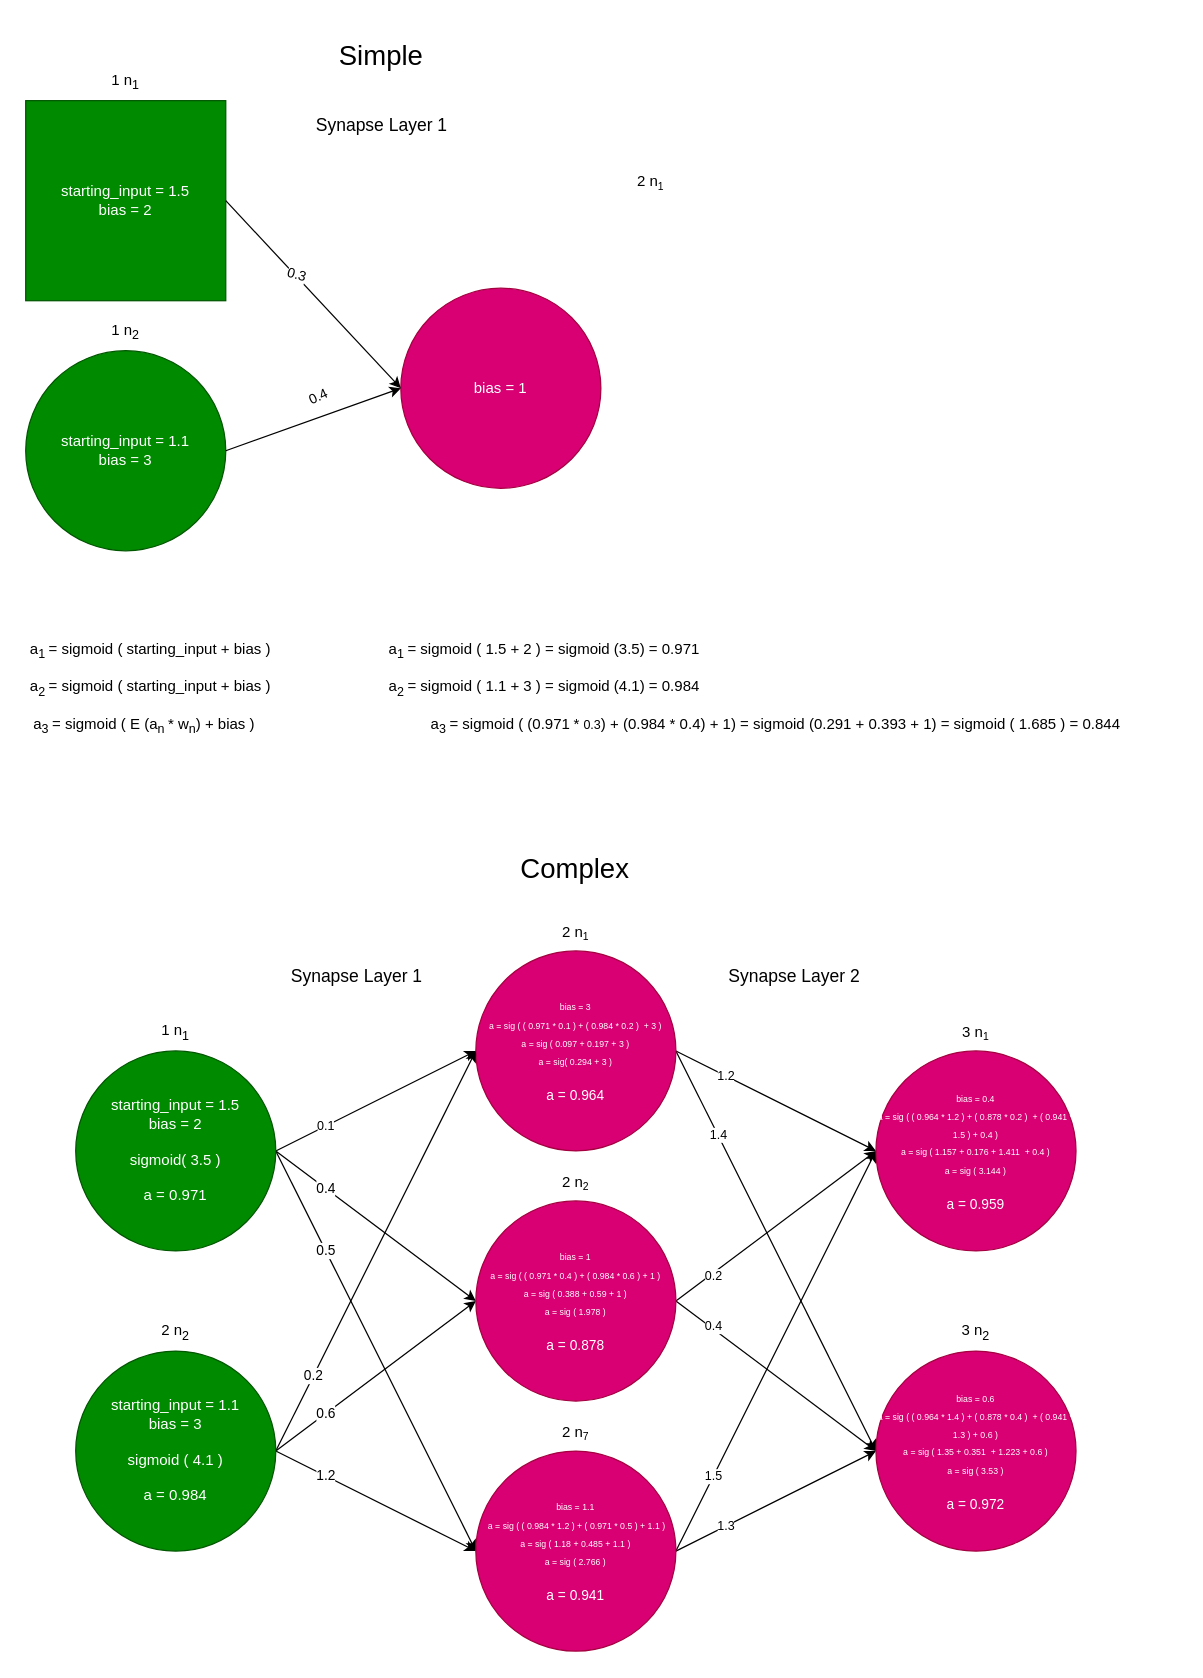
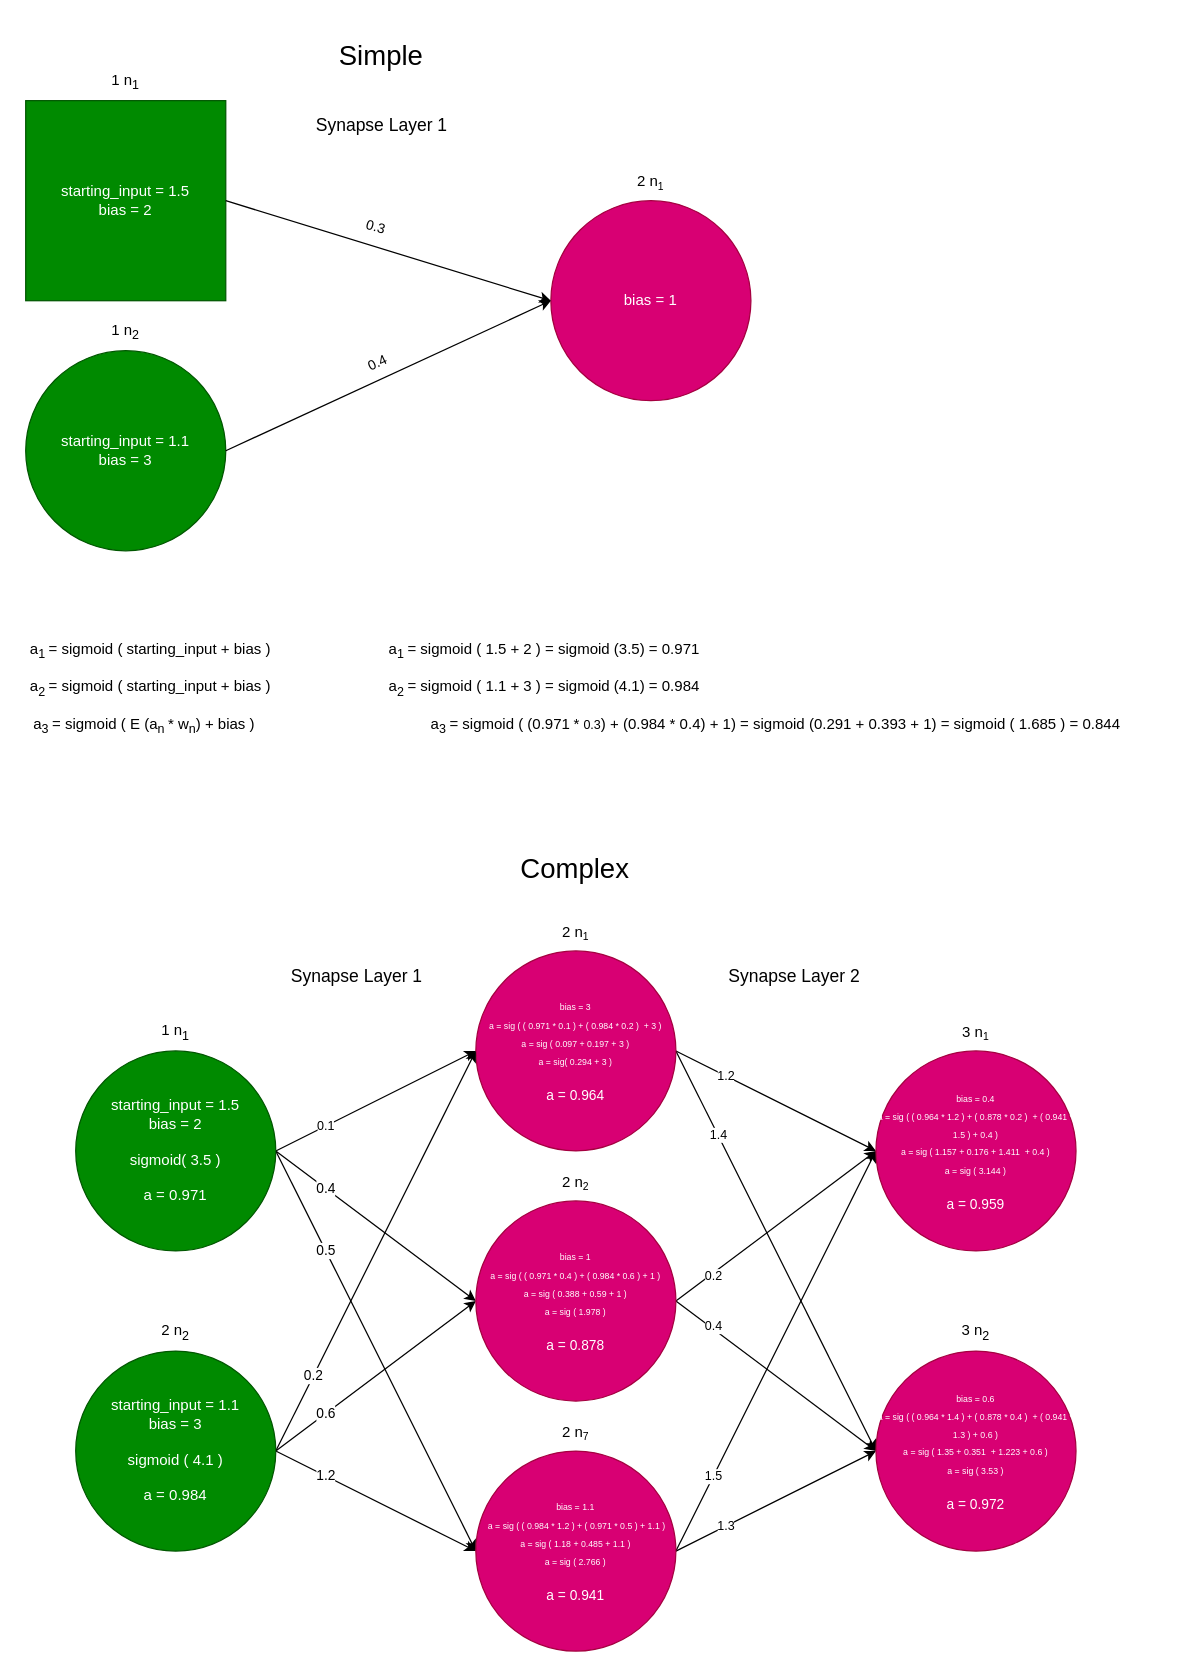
  <mxCell id="0" />
  <mxCell id="1" parent="0" />
  <mxCell id="2" value="starting_input = 1.5&lt;br&gt;bias = 2" style="whiteSpace=wrap;html=1;aspect=fixed;fillColor=#008a00;fontColor=#ffffff;strokeColor=#005700;rounded=0;" parent="1" vertex="1"><mxGeometry x="20" y="80" width="160" height="160" as="geometry" /></mxCell>
- <mxCell id="3" value="bias = 1" style="ellipse;whiteSpace=wrap;html=1;aspect=fixed;fillColor=#d80073;fontColor=#ffffff;strokeColor=#A50040;" parent="1" vertex="1"><mxGeometry x="320" y="230" width="160" height="160" as="geometry" /></mxCell>
+ <mxCell id="3" value="bias = 1" style="ellipse;whiteSpace=wrap;html=1;aspect=fixed;fillColor=#d80073;fontColor=#ffffff;strokeColor=#A50040;" parent="1" vertex="1"><mxGeometry x="440" y="160" width="160" height="160" as="geometry" /></mxCell>
  <mxCell id="4" value="&lt;span style=&quot;font-size: 12px;&quot;&gt;a&lt;/span&gt;&lt;sub&gt;3&amp;nbsp;&lt;/sub&gt;= sigmoid ( E (a&lt;sub&gt;n&amp;nbsp;&lt;/sub&gt;* w&lt;sub&gt;n&lt;/sub&gt;) + bias )" style="text;html=1;strokeColor=none;fillColor=none;align=center;verticalAlign=middle;whiteSpace=wrap;rounded=0;" parent="1" vertex="1"><mxGeometry x="20" y="565" width="190" height="30" as="geometry" /></mxCell>
  <mxCell id="5" value="starting_input = 1.1&lt;br&gt;bias = 3" style="ellipse;whiteSpace=wrap;html=1;aspect=fixed;fillColor=#008a00;fontColor=#ffffff;strokeColor=#005700;" parent="1" vertex="1"><mxGeometry x="20" y="280" width="160" height="160" as="geometry" /></mxCell>
  <mxCell id="6" value="" style="endArrow=classic;html=1;exitX=1;exitY=0.5;exitDx=0;exitDy=0;entryX=0;entryY=0.5;entryDx=0;entryDy=0;" parent="1" source="2" target="3" edge="1"><mxGeometry width="50" height="50" relative="1" as="geometry"><mxPoint x="320" y="280" as="sourcePoint" /><mxPoint x="370" y="230" as="targetPoint" /></mxGeometry></mxCell>
  <mxCell id="7" value="0.3" style="edgeLabel;html=1;align=center;verticalAlign=middle;resizable=0;points=[];rotation=16;" parent="6" vertex="1" connectable="0"><mxGeometry x="0.072" y="2" relative="1" as="geometry"><mxPoint x="-20" y="-21" as="offset" /></mxGeometry></mxCell>
  <mxCell id="8" value="" style="endArrow=classic;html=1;exitX=1;exitY=0.5;exitDx=0;exitDy=0;entryX=0;entryY=0.5;entryDx=0;entryDy=0;" parent="1" source="5" target="3" edge="1"><mxGeometry width="50" height="50" relative="1" as="geometry"><mxPoint x="290" y="360" as="sourcePoint" /><mxPoint x="340" y="310" as="targetPoint" /></mxGeometry></mxCell>
  <mxCell id="9" value="0.4" style="edgeLabel;html=1;align=center;verticalAlign=middle;resizable=0;points=[];rotation=-25;" parent="8" vertex="1" connectable="0"><mxGeometry x="-0.212" y="-1" relative="1" as="geometry"><mxPoint x="17" y="-24" as="offset" /></mxGeometry></mxCell>
  <mxCell id="10" value="2 n&lt;span style=&quot;font-size: 10px;&quot;&gt;&lt;sub&gt;1&lt;/sub&gt;&lt;/span&gt;" style="text;html=1;strokeColor=none;fillColor=none;align=center;verticalAlign=middle;whiteSpace=wrap;rounded=0;" parent="1" vertex="1"><mxGeometry x="490" y="130" width="60" height="30" as="geometry" /></mxCell>
  <mxCell id="11" value="1 n&lt;sub&gt;1&lt;/sub&gt;" style="text;html=1;strokeColor=none;fillColor=none;align=center;verticalAlign=middle;whiteSpace=wrap;rounded=0;" parent="1" vertex="1"><mxGeometry x="70" y="50" width="60" height="30" as="geometry" /></mxCell>
  <mxCell id="12" value="1 n&lt;sub&gt;2&lt;/sub&gt;" style="text;html=1;strokeColor=none;fillColor=none;align=center;verticalAlign=middle;whiteSpace=wrap;rounded=0;" parent="1" vertex="1"><mxGeometry x="70" y="250" width="60" height="30" as="geometry" /></mxCell>
  <mxCell id="13" value="a&lt;sub&gt;2&amp;nbsp;&lt;/sub&gt;= sigmoid ( starting_input + bias )" style="text;html=1;strokeColor=none;fillColor=none;align=center;verticalAlign=middle;whiteSpace=wrap;rounded=0;" parent="1" vertex="1"><mxGeometry x="20" y="535" width="200" height="30" as="geometry" /></mxCell>
  <mxCell id="14" value="&lt;span style=&quot;font-size: 12px;&quot;&gt;a&lt;/span&gt;&lt;sub&gt;1&amp;nbsp;&lt;/sub&gt;= sigmoid ( starting_input&amp;nbsp;+ bias )" style="text;html=1;strokeColor=none;fillColor=none;align=center;verticalAlign=middle;whiteSpace=wrap;rounded=0;" parent="1" vertex="1"><mxGeometry x="20" y="505" width="200" height="30" as="geometry" /></mxCell>
  <mxCell id="15" value="&lt;span style=&quot;font-size: 12px;&quot;&gt;a&lt;/span&gt;&lt;sub&gt;3&amp;nbsp;&lt;/sub&gt;= sigmoid ( (0.971&lt;sub&gt;&amp;nbsp;&lt;/sub&gt;* &lt;span style=&quot;font-size: 10px;&quot;&gt;0.3&lt;/span&gt;) + (0.984 * 0.4) + 1) = sigmoid (0.291 + 0.393 + 1) = sigmoid ( 1.685 ) = 0.844" style="text;html=1;strokeColor=none;fillColor=none;align=center;verticalAlign=middle;whiteSpace=wrap;rounded=0;" parent="1" vertex="1"><mxGeometry x="300" y="565" width="640" height="30" as="geometry" /></mxCell>
  <mxCell id="16" value="a&lt;sub&gt;2&amp;nbsp;&lt;/sub&gt;= sigmoid ( 1.1 + 3 ) = sigmoid (4.1) = 0.984" style="text;html=1;strokeColor=none;fillColor=none;align=center;verticalAlign=middle;whiteSpace=wrap;rounded=0;" parent="1" vertex="1"><mxGeometry x="300" y="535" width="270" height="30" as="geometry" /></mxCell>
  <mxCell id="17" value="&lt;span style=&quot;font-size: 12px;&quot;&gt;a&lt;/span&gt;&lt;sub&gt;1&amp;nbsp;&lt;/sub&gt;= sigmoid ( 1.5 + 2 ) = sigmoid (3.5) = 0.971" style="text;html=1;strokeColor=none;fillColor=none;align=center;verticalAlign=middle;whiteSpace=wrap;rounded=0;" parent="1" vertex="1"><mxGeometry x="300" y="505" width="270" height="30" as="geometry" /></mxCell>
  <mxCell id="18" style="edgeStyle=none;html=1;exitX=1;exitY=0.5;exitDx=0;exitDy=0;entryX=0;entryY=0.5;entryDx=0;entryDy=0;" parent="1" source="22" target="26" edge="1"><mxGeometry relative="1" as="geometry" /></mxCell>
  <mxCell id="19" value="0.1" style="edgeLabel;html=1;align=center;verticalAlign=middle;resizable=0;points=[];fontSize=10;" parent="18" vertex="1" connectable="0"><mxGeometry x="-0.093" y="2" relative="1" as="geometry"><mxPoint x="-32" y="18" as="offset" /></mxGeometry></mxCell>
  <mxCell id="20" value="0.4" style="edgeStyle=none;html=1;exitX=1;exitY=0.5;exitDx=0;exitDy=0;entryX=0;entryY=0.5;entryDx=0;entryDy=0;" parent="1" source="22" target="36" edge="1"><mxGeometry x="-0.5" relative="1" as="geometry"><mxPoint as="offset" /></mxGeometry></mxCell>
  <mxCell id="21" value="0.5" style="edgeStyle=none;html=1;exitX=1;exitY=0.5;exitDx=0;exitDy=0;entryX=0;entryY=0.5;entryDx=0;entryDy=0;" parent="1" source="22" target="39" edge="1"><mxGeometry x="-0.5" relative="1" as="geometry"><mxPoint as="offset" /></mxGeometry></mxCell>
  <mxCell id="22" value="starting_input = 1.5&lt;br&gt;bias = 2&lt;br&gt;&lt;br&gt;sigmoid( 3.5 )&lt;br&gt;&lt;br&gt;a = 0.971" style="ellipse;whiteSpace=wrap;html=1;aspect=fixed;fillColor=#008a00;fontColor=#ffffff;strokeColor=#005700;" parent="1" vertex="1"><mxGeometry x="60" y="840" width="160" height="160" as="geometry" /></mxCell>
  <mxCell id="23" value="1.2" style="edgeStyle=none;html=1;exitX=1;exitY=0.5;exitDx=0;exitDy=0;entryX=0;entryY=0.5;entryDx=0;entryDy=0;fontSize=10;" parent="1" source="26" target="40" edge="1"><mxGeometry x="-0.5" relative="1" as="geometry"><mxPoint as="offset" /></mxGeometry></mxCell>
  <mxCell id="24" style="edgeStyle=none;html=1;exitX=1;exitY=0.5;exitDx=0;exitDy=0;entryX=0;entryY=0.5;entryDx=0;entryDy=0;fontSize=10;" parent="1" source="26" target="41" edge="1"><mxGeometry relative="1" as="geometry" /></mxCell>
  <mxCell id="25" value="1.4" style="edgeLabel;html=1;align=center;verticalAlign=middle;resizable=0;points=[];fontSize=10;" parent="24" vertex="1" connectable="0"><mxGeometry x="-0.584" relative="1" as="geometry"><mxPoint as="offset" /></mxGeometry></mxCell>
  <mxCell id="26" value="&lt;font style=&quot;&quot;&gt;&lt;span style=&quot;font-size: 7px;&quot;&gt;bias = 3&lt;/span&gt;&lt;br&gt;&lt;span style=&quot;font-size: 7px;&quot;&gt;a = sig ( ( 0.971 * 0.1 ) + ( 0.984 * 0.2 )&amp;nbsp; + 3 )&lt;/span&gt;&lt;br&gt;&lt;span style=&quot;font-size: 7px;&quot;&gt;a = sig ( 0.097 + 0.197 + 3 )&lt;/span&gt;&lt;br&gt;&lt;span style=&quot;font-size: 7px;&quot;&gt;a = sig( 0.294 + 3 )&lt;br&gt;&lt;/span&gt;&lt;br&gt;&lt;font style=&quot;font-size: 11px;&quot;&gt;a = 0.964&lt;/font&gt;&lt;br&gt;&lt;/font&gt;" style="ellipse;whiteSpace=wrap;html=1;aspect=fixed;fillColor=#d80073;fontColor=#ffffff;strokeColor=#A50040;" parent="1" vertex="1"><mxGeometry x="380" y="760" width="160" height="160" as="geometry" /></mxCell>
  <mxCell id="27" value="0.6" style="edgeStyle=none;html=1;exitX=1;exitY=0.5;exitDx=0;exitDy=0;entryX=0;entryY=0.5;entryDx=0;entryDy=0;" parent="1" source="30" target="36" edge="1"><mxGeometry x="-0.5" relative="1" as="geometry"><mxPoint as="offset" /></mxGeometry></mxCell>
  <mxCell id="28" value="1.2" style="edgeStyle=none;html=1;exitX=1;exitY=0.5;exitDx=0;exitDy=0;entryX=0;entryY=0.5;entryDx=0;entryDy=0;" parent="1" source="30" target="39" edge="1"><mxGeometry x="-0.5" relative="1" as="geometry"><mxPoint as="offset" /></mxGeometry></mxCell>
  <mxCell id="29" value="0.2" style="edgeStyle=none;html=1;exitX=1;exitY=0.5;exitDx=0;exitDy=0;entryX=0;entryY=0.5;entryDx=0;entryDy=0;" parent="1" source="30" target="26" edge="1"><mxGeometry x="-0.625" relative="1" as="geometry"><mxPoint as="offset" /></mxGeometry></mxCell>
  <mxCell id="30" value="starting_input = 1.1&lt;br&gt;bias = 3&lt;br&gt;&lt;br&gt;sigmoid ( 4.1 )&lt;br&gt;&lt;br&gt;a = 0.984" style="ellipse;whiteSpace=wrap;html=1;aspect=fixed;fillColor=#008a00;fontColor=#ffffff;strokeColor=#005700;" parent="1" vertex="1"><mxGeometry x="60" y="1080" width="160" height="160" as="geometry" /></mxCell>
  <mxCell id="31" value="2 n&lt;span style=&quot;font-size: 10px;&quot;&gt;&lt;sub&gt;1&lt;/sub&gt;&lt;/span&gt;" style="text;html=1;strokeColor=none;fillColor=none;align=center;verticalAlign=middle;whiteSpace=wrap;rounded=0;" parent="1" vertex="1"><mxGeometry x="430" y="730" width="60" height="30" as="geometry" /></mxCell>
  <mxCell id="32" value="1 n&lt;sub&gt;1&lt;/sub&gt;" style="text;html=1;strokeColor=none;fillColor=none;align=center;verticalAlign=middle;whiteSpace=wrap;rounded=0;" parent="1" vertex="1"><mxGeometry x="110" y="810" width="60" height="30" as="geometry" /></mxCell>
  <mxCell id="33" value="2 n&lt;sub&gt;2&lt;/sub&gt;" style="text;html=1;strokeColor=none;fillColor=none;align=center;verticalAlign=middle;whiteSpace=wrap;rounded=0;" parent="1" vertex="1"><mxGeometry x="110" y="1050" width="60" height="30" as="geometry" /></mxCell>
  <mxCell id="34" value="0.2" style="edgeStyle=none;html=1;exitX=1;exitY=0.5;exitDx=0;exitDy=0;entryX=0;entryY=0.5;entryDx=0;entryDy=0;fontSize=10;" parent="1" source="36" target="40" edge="1"><mxGeometry x="-0.64" y="-2" relative="1" as="geometry"><mxPoint as="offset" /></mxGeometry></mxCell>
  <mxCell id="35" value="0.4" style="edgeStyle=none;html=1;exitX=1;exitY=0.5;exitDx=0;exitDy=0;entryX=0;entryY=0.5;entryDx=0;entryDy=0;fontSize=10;" parent="1" source="36" target="41" edge="1"><mxGeometry x="-0.64" y="2" relative="1" as="geometry"><mxPoint as="offset" /></mxGeometry></mxCell>
  <mxCell id="36" value="&lt;font style=&quot;&quot;&gt;&lt;span style=&quot;font-size: 7px;&quot;&gt;bias = 1&lt;/span&gt;&lt;br&gt;&lt;span style=&quot;font-size: 7px;&quot;&gt;a = sig ( ( 0.971 * 0.4 ) + ( 0.984 * 0.6 ) + 1 )&lt;/span&gt;&lt;br&gt;&lt;span style=&quot;font-size: 7px;&quot;&gt;a = sig ( 0.388 + 0.59 + 1 )&lt;/span&gt;&lt;br&gt;&lt;span style=&quot;font-size: 7px;&quot;&gt;a = sig ( 1.978 )&lt;/span&gt;&lt;br&gt;&lt;br&gt;&lt;font style=&quot;font-size: 11px;&quot;&gt;a = 0.878&lt;/font&gt;&lt;br&gt;&lt;/font&gt;" style="ellipse;whiteSpace=wrap;html=1;aspect=fixed;fillColor=#d80073;fontColor=#ffffff;strokeColor=#A50040;" parent="1" vertex="1"><mxGeometry x="380" y="960" width="160" height="160" as="geometry" /></mxCell>
  <mxCell id="37" value="1.3" style="edgeStyle=none;html=1;exitX=1;exitY=0.5;exitDx=0;exitDy=0;entryX=0;entryY=0.5;entryDx=0;entryDy=0;fontSize=10;" parent="1" source="39" target="41" edge="1"><mxGeometry x="-0.5" relative="1" as="geometry"><mxPoint as="offset" /></mxGeometry></mxCell>
  <mxCell id="38" value="1.5" style="edgeStyle=none;html=1;exitX=1;exitY=0.5;exitDx=0;exitDy=0;entryX=0;entryY=0.5;entryDx=0;entryDy=0;fontSize=10;" parent="1" source="39" target="40" edge="1"><mxGeometry x="-0.625" relative="1" as="geometry"><mxPoint as="offset" /></mxGeometry></mxCell>
  <mxCell id="39" value="&lt;font style=&quot;&quot;&gt;&lt;span style=&quot;font-size: 7px;&quot;&gt;bias = 1.1&lt;/span&gt;&lt;br&gt;&lt;span style=&quot;font-size: 7px;&quot;&gt;&amp;nbsp;a = sig ( ( 0.984 * 1.2 ) + ( 0.971 * 0.5 ) + 1.1 )&lt;/span&gt;&lt;br&gt;&lt;span style=&quot;font-size: 7px;&quot;&gt;a = sig ( 1.18 + 0.485 + 1.1 )&lt;/span&gt;&lt;br&gt;&lt;span style=&quot;font-size: 7px;&quot;&gt;a = sig ( 2.766 )&lt;br&gt;&lt;/span&gt;&lt;br&gt;&lt;font style=&quot;font-size: 11px;&quot;&gt;a = 0.941&lt;/font&gt;&lt;br&gt;&lt;/font&gt;" style="ellipse;whiteSpace=wrap;html=1;aspect=fixed;fillColor=#d80073;fontColor=#ffffff;strokeColor=#A50040;" parent="1" vertex="1"><mxGeometry x="380" y="1160" width="160" height="160" as="geometry" /></mxCell>
  <mxCell id="40" value="&lt;font style=&quot;&quot;&gt;&lt;span style=&quot;font-size: 7px;&quot;&gt;bias = 0.4&lt;/span&gt;&lt;br&gt;&lt;span style=&quot;font-size: 7px;&quot;&gt;a = sig ( ( 0.964 * 1.2 ) + ( 0.878 * 0.2 )&amp;nbsp; + ( 0.941 * 1.5 ) + 0.4 )&lt;/span&gt;&lt;br&gt;&lt;span style=&quot;font-size: 7px;&quot;&gt;a = sig ( 1.157 + 0.176 + 1.411&amp;nbsp; + 0.4 )&lt;/span&gt;&lt;br&gt;&lt;span style=&quot;font-size: 7px;&quot;&gt;a = sig ( 3.144 )&lt;br&gt;&lt;/span&gt;&lt;br&gt;&lt;font style=&quot;font-size: 11px;&quot;&gt;a = 0.959&lt;/font&gt;&lt;br&gt;&lt;/font&gt;" style="ellipse;whiteSpace=wrap;html=1;aspect=fixed;fillColor=#d80073;fontColor=#ffffff;strokeColor=#A50040;" parent="1" vertex="1"><mxGeometry x="700" y="840" width="160" height="160" as="geometry" /></mxCell>
  <mxCell id="41" value="&lt;font style=&quot;&quot;&gt;&lt;span style=&quot;font-size: 7px;&quot;&gt;bias = 0.6&lt;/span&gt;&lt;br&gt;&lt;span style=&quot;font-size: 7px;&quot;&gt;a = sig ( ( 0.964 * 1.4 ) + ( 0.878 * 0.4 )&amp;nbsp; + ( 0.941 * 1.3 ) + 0.6 )&lt;/span&gt;&lt;br&gt;&lt;span style=&quot;font-size: 7px;&quot;&gt;a = sig ( 1.35 + 0.351&amp;nbsp; + 1.223 + 0.6 )&lt;/span&gt;&lt;br&gt;&lt;span style=&quot;font-size: 7px;&quot;&gt;a = sig ( 3.53 )&lt;br&gt;&lt;/span&gt;&lt;br&gt;&lt;font style=&quot;font-size: 11px;&quot;&gt;a = 0.972&lt;/font&gt;&lt;br&gt;&lt;/font&gt;" style="ellipse;whiteSpace=wrap;html=1;aspect=fixed;fillColor=#d80073;fontColor=#ffffff;strokeColor=#A50040;" parent="1" vertex="1"><mxGeometry x="700" y="1080" width="160" height="160" as="geometry" /></mxCell>
  <mxCell id="42" value="2 n&lt;span style=&quot;font-size: 10px;&quot;&gt;&lt;sub&gt;2&lt;/sub&gt;&lt;/span&gt;" style="text;html=1;strokeColor=none;fillColor=none;align=center;verticalAlign=middle;whiteSpace=wrap;rounded=0;" parent="1" vertex="1"><mxGeometry x="430" y="930" width="60" height="30" as="geometry" /></mxCell>
  <mxCell id="43" value="2 n&lt;span style=&quot;font-size: 10px;&quot;&gt;&lt;sub&gt;7&lt;/sub&gt;&lt;/span&gt;" style="text;html=1;strokeColor=none;fillColor=none;align=center;verticalAlign=middle;whiteSpace=wrap;rounded=0;" parent="1" vertex="1"><mxGeometry x="430" y="1130" width="60" height="30" as="geometry" /></mxCell>
  <mxCell id="44" value="3 n&lt;span style=&quot;font-size: 10px;&quot;&gt;&lt;sub&gt;1&lt;/sub&gt;&lt;/span&gt;" style="text;html=1;strokeColor=none;fillColor=none;align=center;verticalAlign=middle;whiteSpace=wrap;rounded=0;" parent="1" vertex="1"><mxGeometry x="750" y="810" width="60" height="30" as="geometry" /></mxCell>
  <mxCell id="45" value="3 n&lt;sub&gt;2&lt;/sub&gt;" style="text;html=1;strokeColor=none;fillColor=none;align=center;verticalAlign=middle;whiteSpace=wrap;rounded=0;" parent="1" vertex="1"><mxGeometry x="750" y="1050" width="60" height="30" as="geometry" /></mxCell>
  <mxCell id="46" value="&lt;font style=&quot;font-size: 14px;&quot;&gt;Synapse Layer 1&lt;/font&gt;" style="text;html=1;strokeColor=none;fillColor=none;align=center;verticalAlign=middle;whiteSpace=wrap;rounded=0;fontSize=10;" parent="1" vertex="1"><mxGeometry x="250" y="80" width="110" height="40" as="geometry" /></mxCell>
  <mxCell id="47" value="&lt;font style=&quot;font-size: 14px;&quot;&gt;Synapse Layer 1&lt;/font&gt;" style="text;html=1;strokeColor=none;fillColor=none;align=center;verticalAlign=middle;whiteSpace=wrap;rounded=0;fontSize=10;" parent="1" vertex="1"><mxGeometry x="230" y="760" width="110" height="40" as="geometry" /></mxCell>
  <mxCell id="48" value="&lt;font style=&quot;font-size: 14px;&quot;&gt;Synapse Layer 2&lt;/font&gt;" style="text;html=1;strokeColor=none;fillColor=none;align=center;verticalAlign=middle;whiteSpace=wrap;rounded=0;fontSize=10;" parent="1" vertex="1"><mxGeometry x="580" y="760" width="110" height="40" as="geometry" /></mxCell>
  <mxCell id="49" value="&lt;font style=&quot;font-size: 22px;&quot;&gt;Complex&lt;/font&gt;" style="text;html=1;strokeColor=none;fillColor=none;align=center;verticalAlign=middle;whiteSpace=wrap;rounded=0;fontSize=11;" parent="1" vertex="1"><mxGeometry x="354.44" y="670" width="211.11" height="50" as="geometry" /></mxCell>
  <mxCell id="50" value="&lt;font style=&quot;font-size: 22px;&quot;&gt;Simple&lt;/font&gt;" style="text;html=1;strokeColor=none;fillColor=none;align=center;verticalAlign=middle;whiteSpace=wrap;rounded=0;fontSize=11;" parent="1" vertex="1"><mxGeometry x="199.45" y="20" width="211.11" height="50" as="geometry" /></mxCell>
